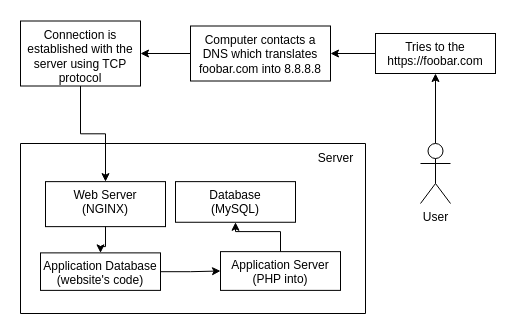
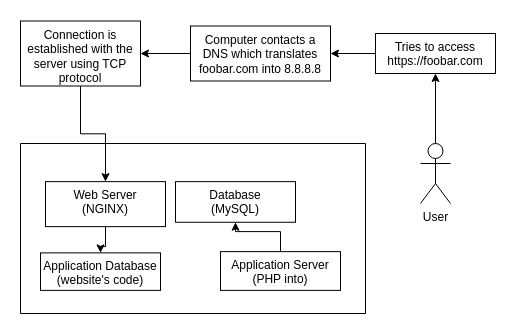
  <mxCell id="0" />
  <mxCell id="1" parent="0" />
  <mxCell id="2" value="" style="edgeStyle=orthogonalEdgeStyle;rounded=0;orthogonalLoop=1;jettySize=auto;html=1;" edge="1" parent="1" source="3" target="5"><mxGeometry relative="1" as="geometry" /></mxCell>
  <mxCell id="3" value="&lt;div&gt;User&lt;/div&gt;&lt;div&gt;&lt;br&gt;&lt;/div&gt;" style="shape=umlActor;verticalLabelPosition=bottom;verticalAlign=top;html=1;outlineConnect=0;" vertex="1" parent="1"><mxGeometry x="420" y="143" width="30" height="60" as="geometry" /></mxCell>
  <mxCell id="4" value="" style="edgeStyle=orthogonalEdgeStyle;rounded=0;orthogonalLoop=1;jettySize=auto;html=1;" edge="1" parent="1" source="5" target="7"><mxGeometry relative="1" as="geometry" /></mxCell>
- <mxCell id="5" value="Tries to the https://foobar.com" style="whiteSpace=wrap;html=1;verticalAlign=top;" vertex="1" parent="1"><mxGeometry x="375" y="33" width="120" height="40" as="geometry" /></mxCell>
+ <mxCell id="5" value="Tries to access https://foobar.com" style="whiteSpace=wrap;html=1;verticalAlign=top;" vertex="1" parent="1"><mxGeometry x="375" y="33" width="120" height="40" as="geometry" /></mxCell>
  <mxCell id="6" value="" style="edgeStyle=orthogonalEdgeStyle;rounded=0;orthogonalLoop=1;jettySize=auto;html=1;" edge="1" parent="1" source="7" target="9"><mxGeometry relative="1" as="geometry" /></mxCell>
  <mxCell id="7" value="Computer contacts a DNS which translates foobar.com into 8.8.8.8" style="whiteSpace=wrap;html=1;verticalAlign=top;" vertex="1" parent="1"><mxGeometry x="190" y="25.5" width="140" height="55" as="geometry" /></mxCell>
  <mxCell id="8" value="" style="edgeStyle=orthogonalEdgeStyle;rounded=0;orthogonalLoop=1;jettySize=auto;html=1;" edge="1" parent="1" source="9" target="11"><mxGeometry relative="1" as="geometry" /></mxCell>
  <mxCell id="9" value="Connection is established with the server using TCP protocol" style="whiteSpace=wrap;html=1;verticalAlign=top;" vertex="1" parent="1"><mxGeometry x="20" y="20.5" width="120" height="65" as="geometry" /></mxCell>
  <mxCell id="10" value="" style="swimlane;startSize=0;" vertex="1" parent="1"><mxGeometry x="20" y="143" width="345" height="170" as="geometry"><mxRectangle x="50" y="430" width="50" height="40" as="alternateBounds" /></mxGeometry></mxCell>
  <mxCell id="11" value="&lt;div&gt;Web Server&lt;/div&gt;&lt;div&gt;(NGINX)&lt;br&gt;&lt;/div&gt;" style="whiteSpace=wrap;html=1;verticalAlign=top;" vertex="1" parent="10"><mxGeometry x="25" y="38.13" width="120" height="45" as="geometry" /></mxCell>
  <mxCell id="12" value="&lt;div&gt;Application Database&lt;/div&gt;&lt;div&gt;(website's code)&lt;br&gt;&lt;/div&gt;" style="whiteSpace=wrap;html=1;verticalAlign=top;" vertex="1" parent="10"><mxGeometry x="20" y="109.38" width="120" height="37.5" as="geometry" /></mxCell>
  <mxCell id="13" value="" style="edgeStyle=orthogonalEdgeStyle;rounded=0;orthogonalLoop=1;jettySize=auto;html=1;" edge="1" parent="10" source="11" target="12"><mxGeometry relative="1" as="geometry" /></mxCell>
  <mxCell id="14" value="&lt;div&gt;Application Server&lt;/div&gt;&lt;div&gt;(PHP into)&lt;br&gt;&lt;/div&gt;" style="whiteSpace=wrap;html=1;verticalAlign=top;" vertex="1" parent="10"><mxGeometry x="200" y="108.13" width="120" height="38.75" as="geometry" /></mxCell>
- <mxCell id="15" value="" style="edgeStyle=orthogonalEdgeStyle;rounded=0;orthogonalLoop=1;jettySize=auto;html=1;" edge="1" parent="10" source="12" target="14"><mxGeometry relative="1" as="geometry" /></mxCell>
  <mxCell id="16" value="&lt;div&gt;Database&lt;/div&gt;&lt;div&gt;(MySQL)&lt;br&gt;&lt;/div&gt;" style="whiteSpace=wrap;html=1;verticalAlign=top;" vertex="1" parent="10"><mxGeometry x="155" y="38.13" width="120" height="40.63" as="geometry" /></mxCell>
  <mxCell id="17" value="" style="edgeStyle=orthogonalEdgeStyle;rounded=0;orthogonalLoop=1;jettySize=auto;html=1;" edge="1" parent="10" source="14" target="16"><mxGeometry relative="1" as="geometry" /></mxCell>
- <mxCell id="18" value="Server" style="text;html=1;align=center;verticalAlign=middle;resizable=0;points=[];autosize=1;strokeColor=none;fillColor=none;" vertex="1" parent="10"><mxGeometry x="285" width="60" height="30" as="geometry" /></mxCell>
